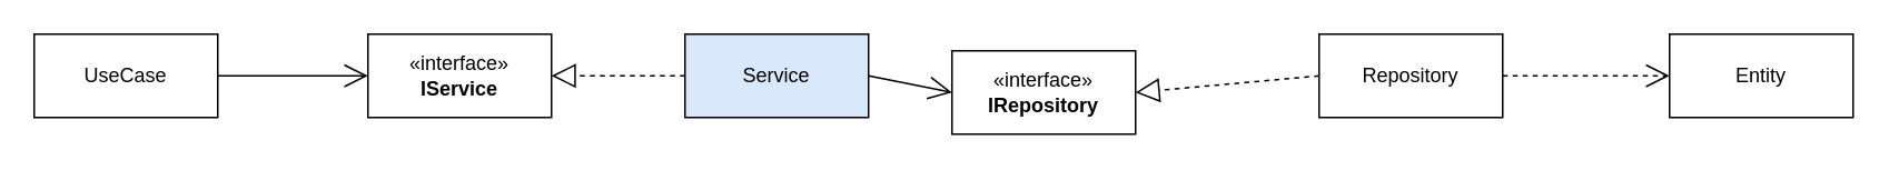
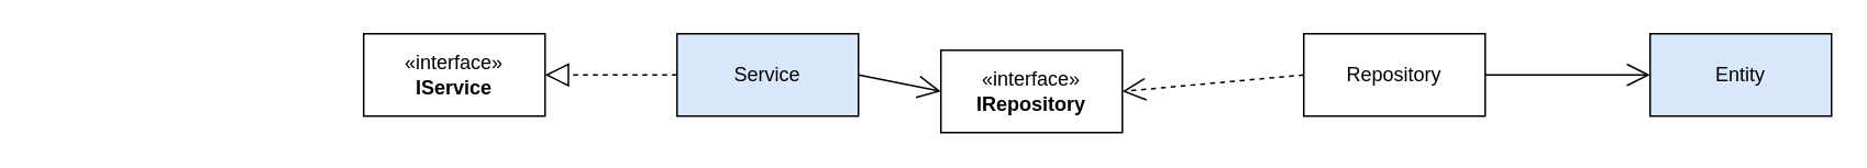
  <mxCell id="0" />
  <mxCell id="1" parent="0" />
- <mxCell id="2" value="UseCase" style="html=1;whiteSpace=wrap;" vertex="1" parent="1"><mxGeometry x="20" y="20" width="110" height="50" as="geometry" /></mxCell>
  <mxCell id="3" value="«interface»&lt;br&gt;&lt;b&gt;IService&lt;/b&gt;" style="html=1;whiteSpace=wrap;" vertex="1" parent="1"><mxGeometry x="220" y="20" width="110" height="50" as="geometry" /></mxCell>
- <mxCell id="4" value="" style="endArrow=open;endFill=1;endSize=12;html=1;rounded=0;exitX=1;exitY=0.5;exitDx=0;exitDy=0;entryX=0;entryY=0.5;entryDx=0;entryDy=0;" edge="1" parent="1" source="2" target="3"><mxGeometry width="160" relative="1" as="geometry"><mxPoint x="170" y="80" as="sourcePoint" /><mxPoint x="330" y="80" as="targetPoint" /></mxGeometry></mxCell>
  <mxCell id="5" value="Service" style="html=1;whiteSpace=wrap;fillColor=#dae8fc;" vertex="1" parent="1"><mxGeometry x="410" y="20" width="110" height="50" as="geometry" /></mxCell>
  <mxCell id="6" value="" style="endArrow=block;dashed=1;endFill=0;endSize=12;html=1;rounded=0;entryX=1;entryY=0.5;entryDx=0;entryDy=0;exitX=0;exitY=0.5;exitDx=0;exitDy=0;" edge="1" parent="1" source="5" target="3"><mxGeometry width="160" relative="1" as="geometry"><mxPoint x="170" y="80" as="sourcePoint" /><mxPoint x="330" y="80" as="targetPoint" /></mxGeometry></mxCell>
  <mxCell id="7" value="Repository" style="html=1;whiteSpace=wrap;" vertex="1" parent="1"><mxGeometry x="790" y="20" width="110" height="50" as="geometry" /></mxCell>
  <mxCell id="8" value="«interface»&lt;br&gt;&lt;b&gt;IRepository&lt;/b&gt;" style="html=1;whiteSpace=wrap;" vertex="1" parent="1"><mxGeometry x="570" y="30" width="110" height="50" as="geometry" /></mxCell>
  <mxCell id="9" value="" style="endArrow=open;endFill=1;endSize=12;html=1;rounded=0;exitX=1;exitY=0.5;exitDx=0;exitDy=0;entryX=0;entryY=0.5;entryDx=0;entryDy=0;" edge="1" parent="1" source="5" target="8"><mxGeometry width="160" relative="1" as="geometry"><mxPoint x="440" y="80" as="sourcePoint" /><mxPoint x="600" y="80" as="targetPoint" /></mxGeometry></mxCell>
- <mxCell id="10" value="" style="endArrow=block;dashed=1;endFill=0;endSize=12;html=1;rounded=0;entryX=1;entryY=0.5;entryDx=0;entryDy=0;exitX=0;exitY=0.5;exitDx=0;exitDy=0;" edge="1" parent="1" source="7" target="8"><mxGeometry width="160" relative="1" as="geometry"><mxPoint x="440" y="80" as="sourcePoint" /><mxPoint x="600" y="80" as="targetPoint" /></mxGeometry></mxCell>
- <mxCell id="11" value="Entity" style="html=1;whiteSpace=wrap;" vertex="1" parent="1"><mxGeometry x="1000" y="20" width="110" height="50" as="geometry" /></mxCell>
- <mxCell id="12" value="" style="endArrow=open;endFill=1;endSize=12;html=1;rounded=0;exitX=1;exitY=0.5;exitDx=0;exitDy=0;entryX=0;entryY=0.5;entryDx=0;entryDy=0;dashed=1;" edge="1" parent="1" source="7" target="11"><mxGeometry width="160" relative="1" as="geometry"><mxPoint x="440" y="80" as="sourcePoint" /><mxPoint x="600" y="80" as="targetPoint" /></mxGeometry></mxCell>
+ <mxCell id="10" value="" style="endArrow=open;dashed=1;endFill=0;endSize=12;html=1;rounded=0;entryX=1;entryY=0.5;entryDx=0;entryDy=0;exitX=0;exitY=0.5;exitDx=0;exitDy=0;" edge="1" parent="1" source="7" target="8"><mxGeometry width="160" relative="1" as="geometry"><mxPoint x="440" y="80" as="sourcePoint" /><mxPoint x="600" y="80" as="targetPoint" /></mxGeometry></mxCell>
+ <mxCell id="11" value="Entity" style="html=1;whiteSpace=wrap;fillColor=#dae8fc;" vertex="1" parent="1"><mxGeometry x="1000" y="20" width="110" height="50" as="geometry" /></mxCell>
+ <mxCell id="12" value="" style="endArrow=open;endFill=1;endSize=12;html=1;rounded=0;exitX=1;exitY=0.5;exitDx=0;exitDy=0;entryX=0;entryY=0.5;entryDx=0;entryDy=0;" edge="1" parent="1" source="7" target="11"><mxGeometry width="160" relative="1" as="geometry"><mxPoint x="440" y="80" as="sourcePoint" /><mxPoint x="600" y="80" as="targetPoint" /></mxGeometry></mxCell>
